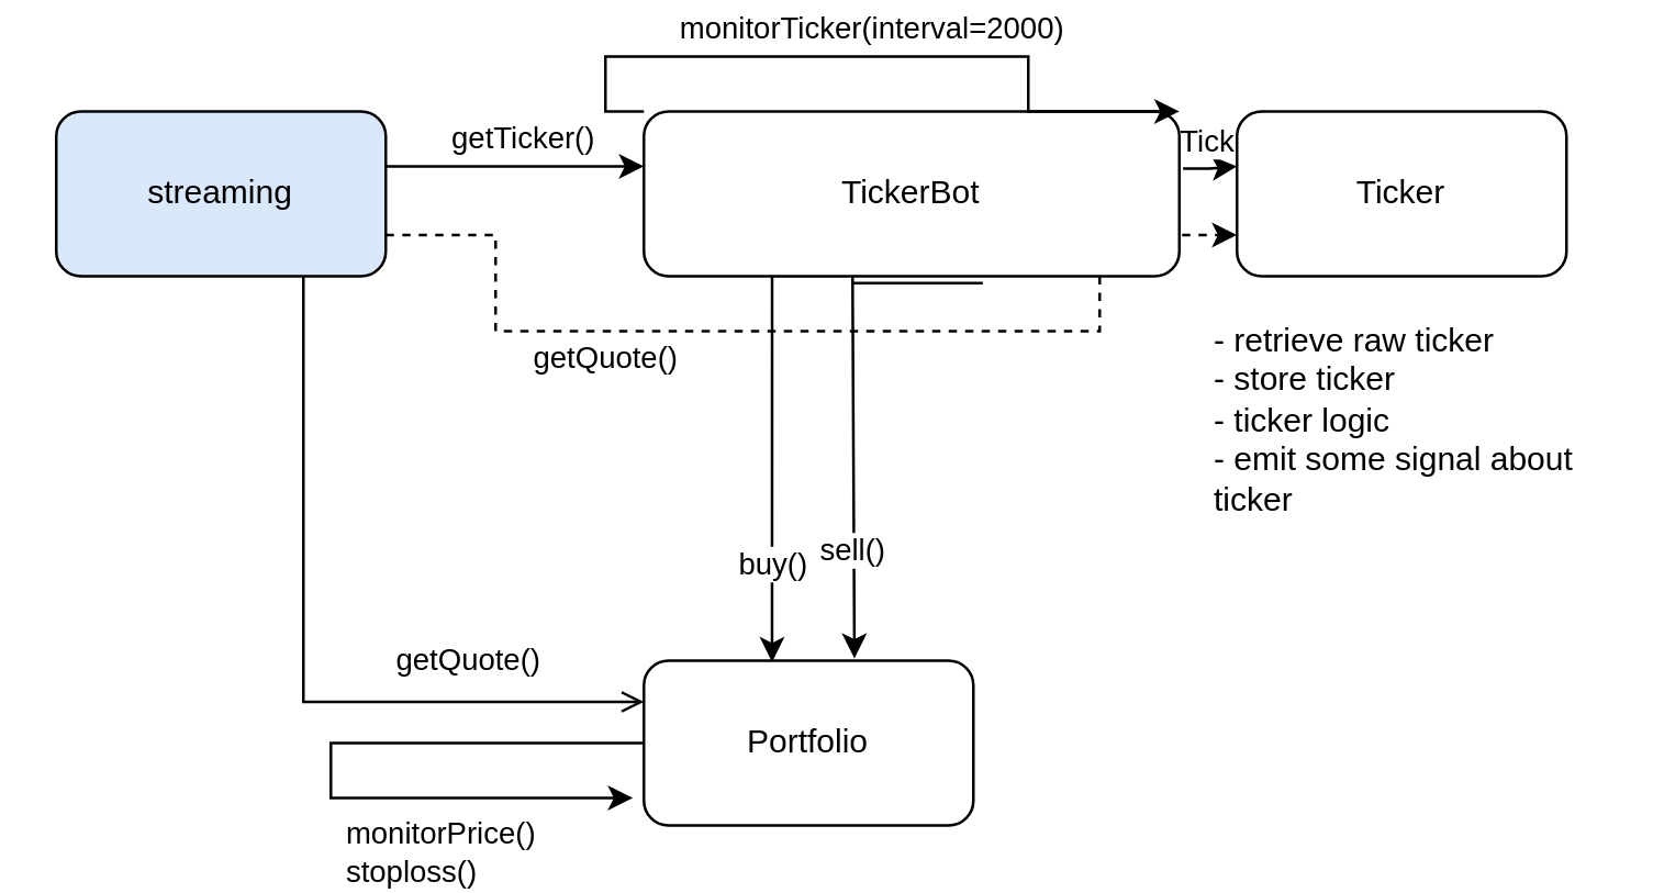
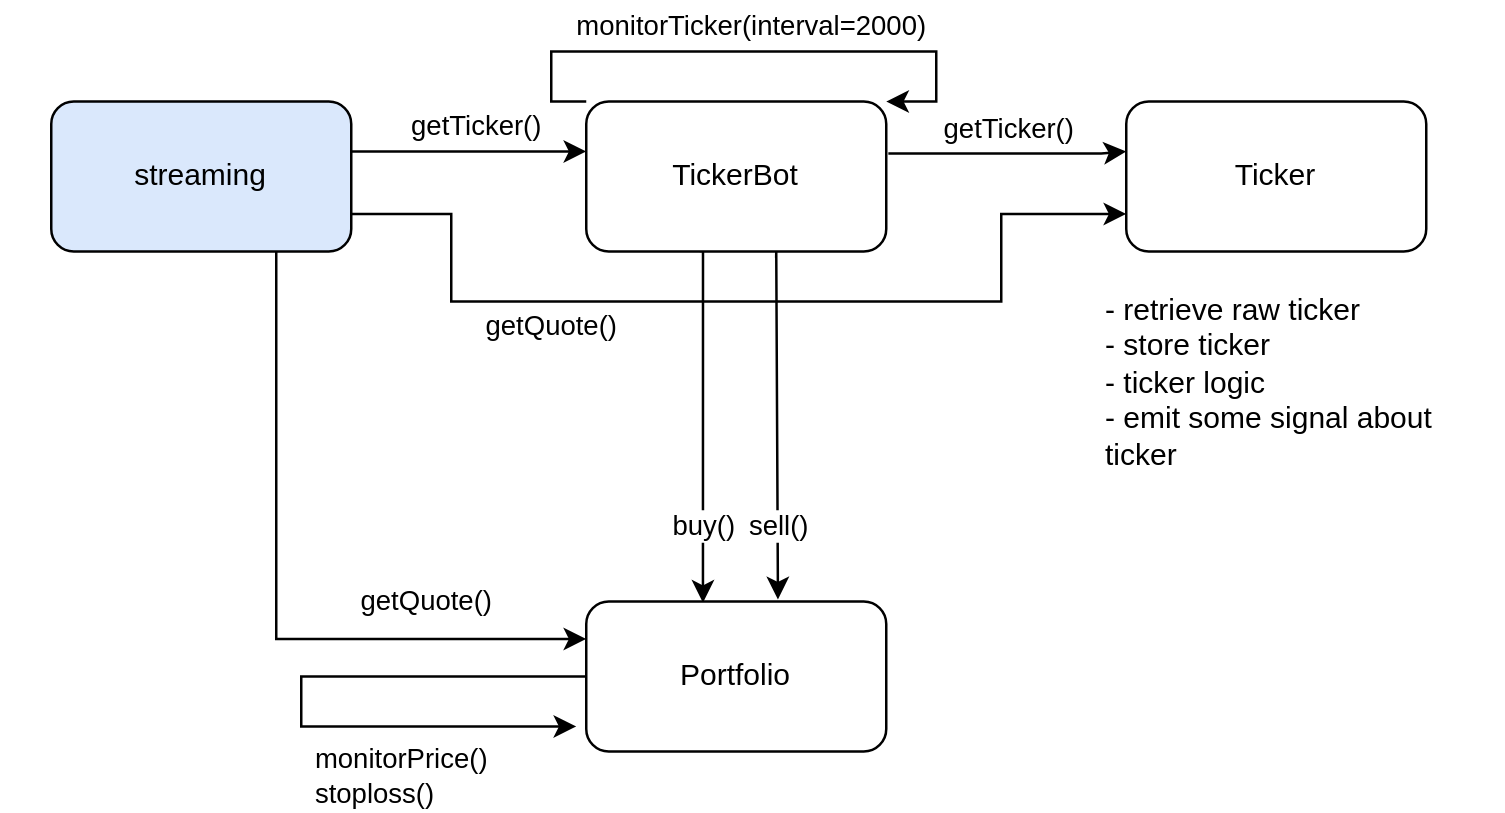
  <mxCell id="0" />
  <mxCell id="1" parent="0" />
  <mxCell id="2" value="getTicker()" style="edgeStyle=orthogonalEdgeStyle;rounded=0;orthogonalLoop=1;jettySize=auto;html=1;" edge="1" parent="1" source="5" target="9"><mxGeometry x="0.064" y="10" relative="1" as="geometry"><Array as="points"><mxPoint x="200" y="60" /><mxPoint x="200" y="60" /></Array><mxPoint as="offset" /></mxGeometry></mxCell>
- <mxCell id="3" value="getQuote()" style="edgeStyle=orthogonalEdgeStyle;rounded=0;orthogonalLoop=1;jettySize=auto;html=1;exitX=1;exitY=0.75;exitDx=0;exitDy=0;entryX=0;entryY=0.75;entryDx=0;entryDy=0;dashed=1;" edge="1" parent="1" source="5" target="11"><mxGeometry x="-0.395" y="-10" relative="1" as="geometry"><Array as="points"><mxPoint x="180" y="85" /><mxPoint x="180" y="120" /><mxPoint x="400" y="120" /><mxPoint x="400" y="85" /></Array><mxPoint as="offset" /></mxGeometry></mxCell>
- <mxCell id="4" value="getQuote()" style="edgeStyle=orthogonalEdgeStyle;rounded=0;orthogonalLoop=1;jettySize=auto;html=1;exitX=0.75;exitY=1;exitDx=0;exitDy=0;entryX=0;entryY=0.25;entryDx=0;entryDy=0;endArrow=open;" edge="1" parent="1" source="5" target="14"><mxGeometry x="0.541" y="15" relative="1" as="geometry"><mxPoint as="offset" /></mxGeometry></mxCell>
+ <mxCell id="3" value="getQuote()" style="edgeStyle=orthogonalEdgeStyle;rounded=0;orthogonalLoop=1;jettySize=auto;html=1;exitX=1;exitY=0.75;exitDx=0;exitDy=0;entryX=0;entryY=0.75;entryDx=0;entryDy=0;" edge="1" parent="1" source="5" target="11"><mxGeometry x="-0.395" y="-10" relative="1" as="geometry"><Array as="points"><mxPoint x="180" y="85" /><mxPoint x="180" y="120" /><mxPoint x="400" y="120" /><mxPoint x="400" y="85" /></Array><mxPoint as="offset" /></mxGeometry></mxCell>
+ <mxCell id="4" value="getQuote()" style="edgeStyle=orthogonalEdgeStyle;rounded=0;orthogonalLoop=1;jettySize=auto;html=1;exitX=0.75;exitY=1;exitDx=0;exitDy=0;entryX=0;entryY=0.25;entryDx=0;entryDy=0;" edge="1" parent="1" source="5" target="14"><mxGeometry x="0.541" y="15" relative="1" as="geometry"><mxPoint as="offset" /></mxGeometry></mxCell>
  <mxCell id="5" value="streaming" style="rounded=1;whiteSpace=wrap;html=1;fillColor=#dae8fc;" vertex="1" parent="1"><mxGeometry x="20" y="40" width="120" height="60" as="geometry" /></mxCell>
  <mxCell id="6" value="getTicker()" style="edgeStyle=orthogonalEdgeStyle;rounded=0;orthogonalLoop=1;jettySize=auto;html=1;exitX=1.007;exitY=0.346;exitDx=0;exitDy=0;exitPerimeter=0;" edge="1" parent="1" source="9"><mxGeometry x="-0.002" y="10" relative="1" as="geometry"><mxPoint x="450" y="60" as="targetPoint" /><Array as="points"><mxPoint x="440" y="61" /><mxPoint x="440" y="60" /></Array><mxPoint as="offset" /></mxGeometry></mxCell>
  <mxCell id="7" value="buy()" style="edgeStyle=orthogonalEdgeStyle;rounded=0;orthogonalLoop=1;jettySize=auto;html=1;exitX=0.378;exitY=0.997;exitDx=0;exitDy=0;entryX=0.389;entryY=0.008;entryDx=0;entryDy=0;entryPerimeter=0;exitPerimeter=0;" edge="1" parent="1" source="9" target="14"><mxGeometry x="0.571" relative="1" as="geometry"><Array as="points"><mxPoint x="281" y="100" /></Array><mxPoint as="offset" /></mxGeometry></mxCell>
  <mxCell id="8" value="sell()" style="edgeStyle=orthogonalEdgeStyle;rounded=0;orthogonalLoop=1;jettySize=auto;html=1;exitX=0.633;exitY=1.042;exitDx=0;exitDy=0;entryX=0.639;entryY=-0.014;entryDx=0;entryDy=0;entryPerimeter=0;exitPerimeter=0;" edge="1" parent="1" source="9" target="14"><mxGeometry x="0.591" relative="1" as="geometry"><Array as="points"><mxPoint x="310" y="100" /><mxPoint x="311" y="100" /></Array><mxPoint as="offset" /></mxGeometry></mxCell>
- <mxCell id="9" value="TickerBot" style="rounded=1;whiteSpace=wrap;html=1;" vertex="1" parent="1"><mxGeometry x="234" y="40" width="195" height="60" as="geometry" /></mxCell>
+ <mxCell id="9" value="TickerBot" style="rounded=1;whiteSpace=wrap;html=1;" vertex="1" parent="1"><mxGeometry x="234" y="40" width="120" height="60" as="geometry" /></mxCell>
  <mxCell id="10" value="monitorTicker(interval=2000)" style="edgeStyle=orthogonalEdgeStyle;rounded=0;orthogonalLoop=1;jettySize=auto;html=1;exitX=0;exitY=0;exitDx=0;exitDy=0;entryX=1;entryY=0;entryDx=0;entryDy=0;" edge="1" parent="1" source="9" target="9"><mxGeometry x="-0.001" y="10" relative="1" as="geometry"><Array as="points"><mxPoint x="220" y="40" /><mxPoint x="220" y="20" /><mxPoint x="374" y="20" /><mxPoint x="374" y="40" /></Array><mxPoint as="offset" /></mxGeometry></mxCell>
  <mxCell id="11" value="Ticker" style="rounded=1;whiteSpace=wrap;html=1;" vertex="1" parent="1"><mxGeometry x="450" y="40" width="120" height="60" as="geometry" /></mxCell>
  <mxCell id="12" value="&lt;div&gt;&lt;span&gt;- retrieve raw ticker&amp;nbsp;&lt;/span&gt;&lt;/div&gt;&lt;div&gt;&lt;span&gt;- store ticker&amp;nbsp;&lt;/span&gt;&lt;/div&gt;&lt;div&gt;&lt;span&gt;- ticker logic&lt;/span&gt;&lt;/div&gt;&lt;div&gt;&lt;span&gt;- emit some signal about ticker&amp;nbsp;&lt;/span&gt;&lt;/div&gt;" style="text;html=1;strokeColor=none;fillColor=none;align=left;verticalAlign=top;whiteSpace=wrap;rounded=0;" vertex="1" parent="1"><mxGeometry x="440" y="110" width="140" height="110" as="geometry" /></mxCell>
  <mxCell id="13" value="monitorPrice()&lt;br&gt;&lt;div style=&quot;text-align: left&quot;&gt;stoploss()&lt;/div&gt;" style="edgeStyle=orthogonalEdgeStyle;rounded=0;orthogonalLoop=1;jettySize=auto;html=1;exitX=0;exitY=0.5;exitDx=0;exitDy=0;" edge="1" parent="1"><mxGeometry x="0.428" y="-20" relative="1" as="geometry"><mxPoint x="230" y="290" as="targetPoint" /><mxPoint x="235" y="270" as="sourcePoint" /><Array as="points"><mxPoint x="120" y="270" /><mxPoint x="120" y="290" /></Array><mxPoint as="offset" /></mxGeometry></mxCell>
  <mxCell id="14" value="Portfolio" style="rounded=1;whiteSpace=wrap;html=1;" vertex="1" parent="1"><mxGeometry x="234" y="240" width="120" height="60" as="geometry" /></mxCell>
